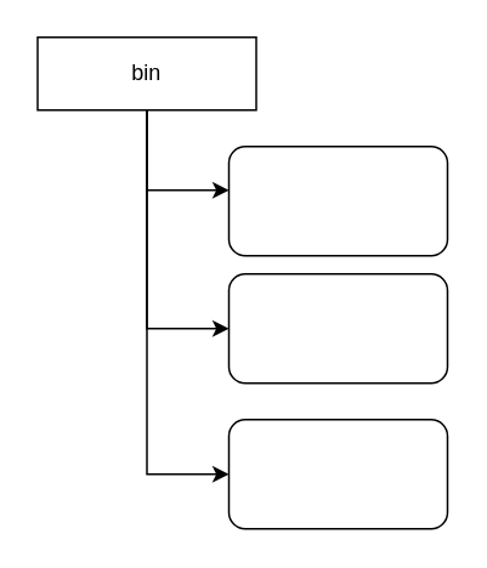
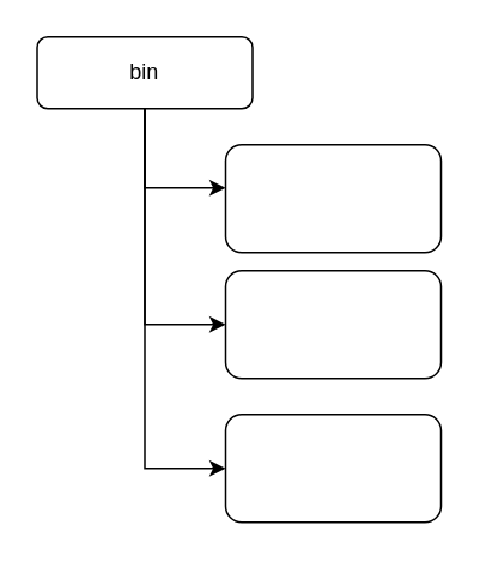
  <mxCell id="0" />
  <mxCell id="1" parent="0" />
  <mxCell id="2" style="edgeStyle=orthogonalEdgeStyle;rounded=0;orthogonalLoop=1;jettySize=auto;html=1;entryX=0;entryY=0.4;entryDx=0;entryDy=0;entryPerimeter=0;" edge="1" parent="1" source="5" target="6"><mxGeometry relative="1" as="geometry" /></mxCell>
  <mxCell id="3" style="edgeStyle=orthogonalEdgeStyle;rounded=0;orthogonalLoop=1;jettySize=auto;html=1;entryX=0;entryY=0.5;entryDx=0;entryDy=0;" edge="1" parent="1" source="5" target="8"><mxGeometry relative="1" as="geometry" /></mxCell>
  <mxCell id="4" style="edgeStyle=orthogonalEdgeStyle;rounded=0;orthogonalLoop=1;jettySize=auto;html=1;entryX=0;entryY=0.5;entryDx=0;entryDy=0;" edge="1" parent="1" source="5" target="7"><mxGeometry relative="1" as="geometry" /></mxCell>
- <mxCell id="5" value="bin" style="whiteSpace=wrap;html=1;rounded=0;" vertex="1" parent="1"><mxGeometry x="20" y="20" width="120" height="40" as="geometry" /></mxCell>
+ <mxCell id="5" value="bin" style="rounded=1;whiteSpace=wrap;html=1;" vertex="1" parent="1"><mxGeometry x="20" y="20" width="120" height="40" as="geometry" /></mxCell>
  <mxCell id="6" value="" style="rounded=1;whiteSpace=wrap;html=1;" vertex="1" parent="1"><mxGeometry x="125" y="80" width="120" height="60" as="geometry" /></mxCell>
  <mxCell id="7" value="" style="rounded=1;whiteSpace=wrap;html=1;" vertex="1" parent="1"><mxGeometry x="125" y="230" width="120" height="60" as="geometry" /></mxCell>
  <mxCell id="8" value="" style="rounded=1;whiteSpace=wrap;html=1;" vertex="1" parent="1"><mxGeometry x="125" y="150" width="120" height="60" as="geometry" /></mxCell>
